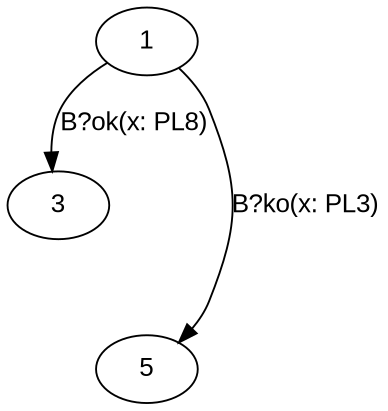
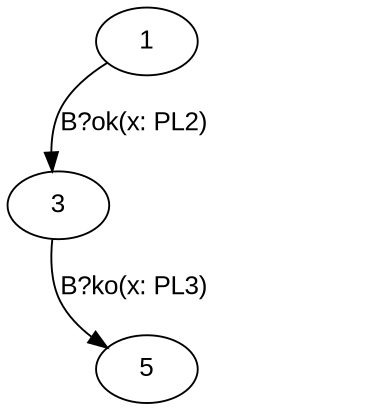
  digraph {
    fontname="Liberation Sans"
    node [fontname="Liberation Sans"]
    edge [fontname="Liberation Sans"]
    1
    3
    5
-   1 -> 3 [label="B?ok(x: PL8)"]
-   1 -> 5 [label="B?ko(x: PL3)"]
+   1 -> 3 [label="B?ok(x: PL2)"]
+   3 -> 5 [label="B?ko(x: PL3)"]
  }
